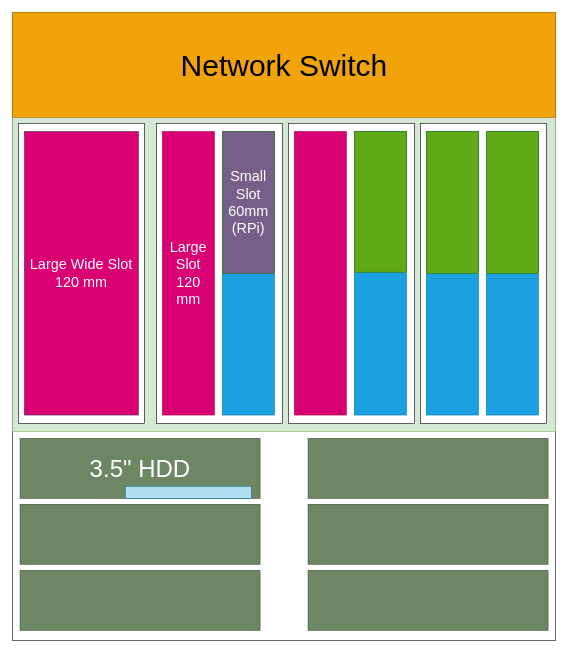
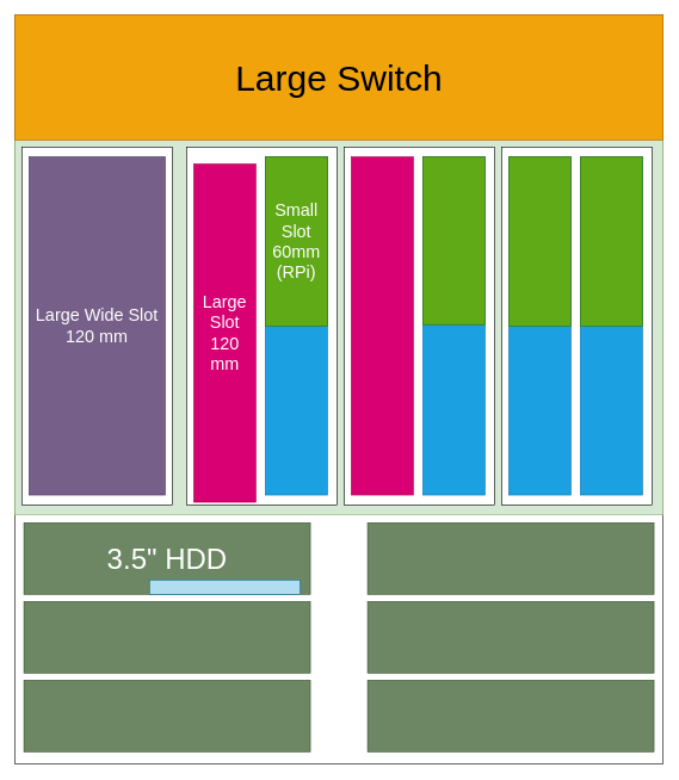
  <mxCell id="0" />
  <mxCell id="1" parent="0" />
  <mxCell id="2" value="" style="rounded=0;whiteSpace=wrap;html=1;" parent="1" vertex="1"><mxGeometry width="905.51" height="1047.242" as="geometry" x="20" y="20" /></mxCell>
  <mxCell id="3" value="" style="rounded=0;whiteSpace=wrap;html=1;fillColor=#d5e8d4;strokeColor=#82b366;" vertex="1" parent="1"><mxGeometry y="195" width="905.51" height="523.621" as="geometry" x="20" /></mxCell>
  <mxCell id="4" value="" style="rounded=0;whiteSpace=wrap;html=1;" vertex="1" parent="1"><mxGeometry x="30" y="205" width="210" height="500" as="geometry" /></mxCell>
- <mxCell id="5" value="Large Wide Slot 120 mm" style="rounded=0;whiteSpace=wrap;html=1;fillColor=#d80073;strokeColor=#432D57;fontColor=#ffffff;fontSize=24;" vertex="1" parent="1"><mxGeometry x="40" y="218.78" width="190" height="472.44" as="geometry" /></mxCell>
+ <mxCell id="5" value="Large Wide Slot 120 mm" style="rounded=0;whiteSpace=wrap;html=1;fillColor=#76608a;strokeColor=#432D57;fontColor=#ffffff;fontSize=24;" vertex="1" parent="1"><mxGeometry x="40" y="218.78" width="190" height="472.44" as="geometry" /></mxCell>
  <mxCell id="6" value="" style="rounded=0;whiteSpace=wrap;html=1;" vertex="1" parent="1"><mxGeometry x="260" y="205" width="210" height="500" as="geometry" /></mxCell>
- <mxCell id="7" value="Large Slot 120 mm" style="rounded=0;whiteSpace=wrap;html=1;fillColor=#d80073;strokeColor=#A50040;fontColor=#ffffff;fontSize=24;" vertex="1" parent="1"><mxGeometry x="270" y="218.78" width="86.614" height="472.44" as="geometry" /></mxCell>
+ <mxCell id="7" value="Large Slot 120 mm" style="rounded=0;whiteSpace=wrap;html=1;fillColor=#d80073;strokeColor=#A50040;fontColor=#ffffff;fontSize=24;" vertex="1" parent="1"><mxGeometry x="270" y="228.78" width="86.614" height="472.44" as="geometry" /></mxCell>
  <mxCell id="8" value="" style="rounded=0;whiteSpace=wrap;html=1;fillColor=#1ba1e2;strokeColor=#006EAF;fontColor=#ffffff;" vertex="1" parent="1"><mxGeometry x="370" y="218.78" width="86.614" height="472.44" as="geometry" /></mxCell>
- <mxCell id="9" value="Small Slot 60mm (RPi)" style="rounded=0;whiteSpace=wrap;html=1;fillColor=#76608a;strokeColor=#2D7600;fontColor=#ffffff;fontSize=24;" vertex="1" parent="1"><mxGeometry x="370" y="218.78" width="86.61" height="236.22" as="geometry" /></mxCell>
+ <mxCell id="9" value="Small Slot 60mm (RPi)" style="rounded=0;whiteSpace=wrap;html=1;fillColor=#60a917;strokeColor=#2D7600;fontColor=#ffffff;fontSize=24;" vertex="1" parent="1"><mxGeometry x="370" y="218.78" width="86.61" height="236.22" as="geometry" /></mxCell>
  <mxCell id="10" value="" style="rounded=0;whiteSpace=wrap;html=1;" vertex="1" parent="1"><mxGeometry x="480" y="205" width="210" height="500" as="geometry" /></mxCell>
  <mxCell id="11" value="" style="rounded=0;whiteSpace=wrap;html=1;fillColor=#d80073;strokeColor=#A50040;fontColor=#ffffff;" vertex="1" parent="1"><mxGeometry x="490" y="218.78" width="86.61" height="472.44" as="geometry" /></mxCell>
  <mxCell id="12" value="" style="rounded=0;whiteSpace=wrap;html=1;fillColor=#1ba1e2;strokeColor=#006EAF;fontColor=#ffffff;" vertex="1" parent="1"><mxGeometry x="590" y="218.78" width="86.614" height="472.44" as="geometry" /></mxCell>
  <mxCell id="13" value="" style="rounded=0;whiteSpace=wrap;html=1;fillColor=#60a917;strokeColor=#2D7600;fontColor=#ffffff;" vertex="1" parent="1"><mxGeometry x="590" y="218.78" width="86.61" height="234.41" as="geometry" /></mxCell>
  <mxCell id="14" value="" style="rounded=0;whiteSpace=wrap;html=1;" vertex="1" parent="1"><mxGeometry x="700" y="205" width="210" height="500" as="geometry" /></mxCell>
  <mxCell id="15" value="" style="rounded=0;whiteSpace=wrap;html=1;fillColor=#1ba1e2;strokeColor=#006EAF;fontColor=#ffffff;" vertex="1" parent="1"><mxGeometry x="710" y="218.78" width="86.614" height="472.44" as="geometry" /></mxCell>
  <mxCell id="16" value="" style="rounded=0;whiteSpace=wrap;html=1;fillColor=#1ba1e2;strokeColor=#006EAF;fontColor=#ffffff;" vertex="1" parent="1"><mxGeometry x="810" y="218.78" width="86.614" height="472.44" as="geometry" /></mxCell>
  <mxCell id="17" value="" style="rounded=0;whiteSpace=wrap;html=1;fillColor=#60a917;strokeColor=#2D7600;fontColor=#ffffff;" vertex="1" parent="1"><mxGeometry x="810" y="218.78" width="86.61" height="236.22" as="geometry" /></mxCell>
  <mxCell id="18" value="" style="rounded=0;whiteSpace=wrap;html=1;fillColor=#60a917;strokeColor=#2D7600;fontColor=#ffffff;" vertex="1" parent="1"><mxGeometry x="710" y="218.78" width="86.61" height="236.22" as="geometry" /></mxCell>
- <mxCell id="19" value="&lt;font style=&quot;font-size: 50px;&quot;&gt;Network Switch&lt;br&gt;&lt;/font&gt;" style="rounded=0;whiteSpace=wrap;html=1;fillColor=#f0a30a;fontColor=#000000;strokeColor=#BD7000;" vertex="1" parent="1"><mxGeometry width="905.51" height="175.0" as="geometry" x="20" y="20" /></mxCell>
+ <mxCell id="19" value="&lt;font style=&quot;font-size: 50px;&quot;&gt;Large Switch&lt;br&gt;&lt;/font&gt;" style="rounded=0;whiteSpace=wrap;html=1;fillColor=#f0a30a;fontColor=#000000;strokeColor=#BD7000;" vertex="1" parent="1"><mxGeometry width="905.51" height="175.0" as="geometry" x="20" y="20" /></mxCell>
  <mxCell id="20" value="&lt;font style=&quot;font-size: 40px;&quot;&gt;3.5&quot; HDD&lt;/font&gt;" style="rounded=0;whiteSpace=wrap;html=1;fillColor=#6d8764;strokeColor=#3A5431;fontColor=#ffffff;rotation=0;" vertex="1" parent="1"><mxGeometry x="32.76" y="730" width="399.999" height="100.0" as="geometry" /></mxCell>
  <mxCell id="21" value="" style="rounded=0;whiteSpace=wrap;html=1;fillColor=#6d8764;strokeColor=#3A5431;fontColor=#ffffff;rotation=0;" vertex="1" parent="1"><mxGeometry x="32.76" y="840" width="399.999" height="100.0" as="geometry" /></mxCell>
  <mxCell id="22" value="" style="rounded=0;whiteSpace=wrap;html=1;fillColor=#6d8764;strokeColor=#3A5431;fontColor=#ffffff;rotation=0;" vertex="1" parent="1"><mxGeometry x="32.76" y="950" width="399.999" height="100.0" as="geometry" /></mxCell>
  <mxCell id="23" value="" style="rounded=0;whiteSpace=wrap;html=1;fillColor=#6d8764;strokeColor=#3A5431;fontColor=#ffffff;rotation=0;" vertex="1" parent="1"><mxGeometry x="512.76" y="950" width="399.999" height="100.0" as="geometry" /></mxCell>
  <mxCell id="24" value="" style="rounded=0;whiteSpace=wrap;html=1;fillColor=#6d8764;strokeColor=#3A5431;fontColor=#ffffff;rotation=0;" vertex="1" parent="1"><mxGeometry x="512.76" y="840" width="399.999" height="100.0" as="geometry" /></mxCell>
  <mxCell id="25" value="" style="rounded=0;whiteSpace=wrap;html=1;fillColor=#6d8764;strokeColor=#3A5431;fontColor=#ffffff;rotation=0;" vertex="1" parent="1"><mxGeometry x="512.76" y="730" width="399.999" height="100.0" as="geometry" /></mxCell>
  <mxCell id="26" value="" style="rounded=0;whiteSpace=wrap;html=1;fontSize=50;fillColor=#b1ddf0;strokeColor=#10739e;" vertex="1" parent="1"><mxGeometry x="208.31" y="810" width="210" height="20" as="geometry" /></mxCell>
